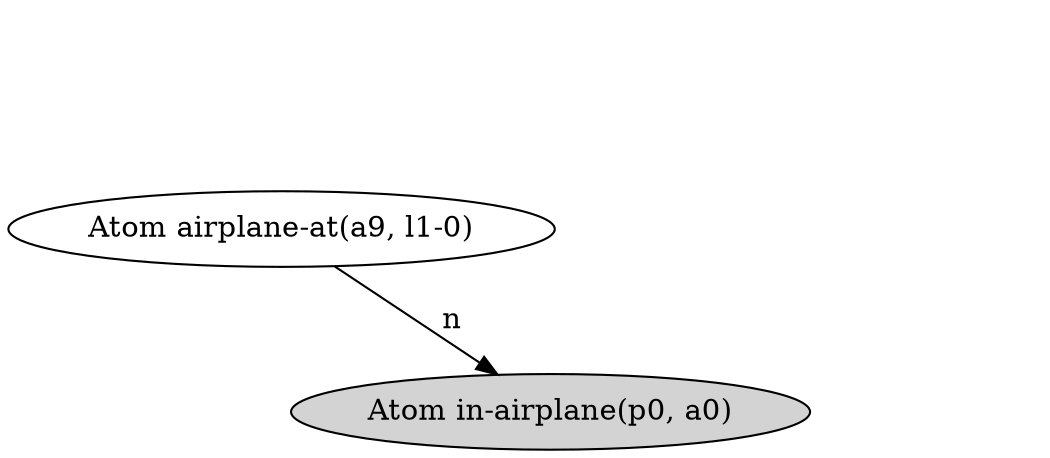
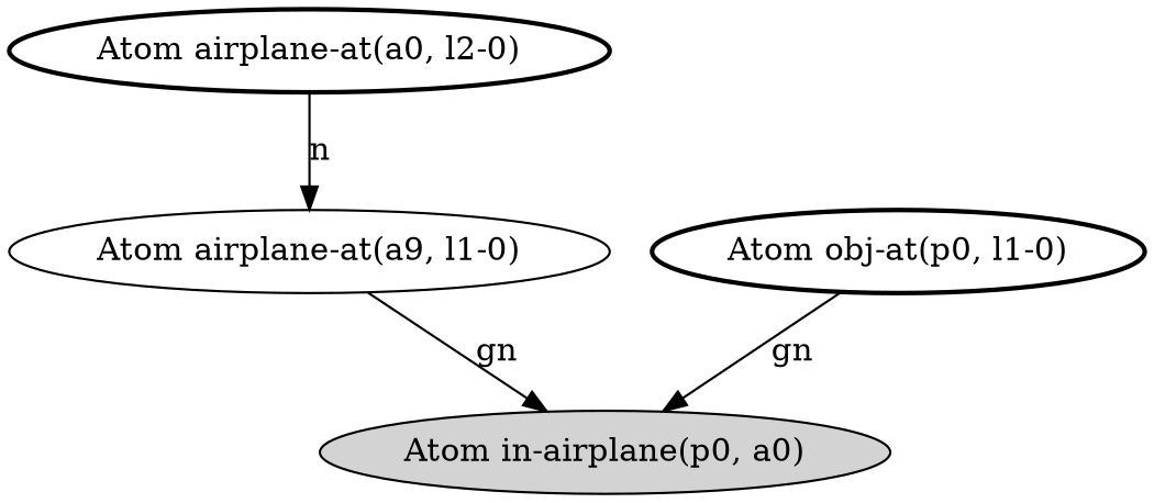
  digraph {
    node [style=bold]
    n1 [label="Atom in-airplane(p0, a0)" style=filled]
    n2 [label="Atom airplane-at(a9, l1-0)" style=""]
-   n2 -> n1 [label=n]
+   n3 [label="Atom airplane-at(a0, l2-0)"]
+   n4 [label="Atom obj-at(p0, l1-0)"]
+   n2 -> n1 [label=gn]
+   n3 -> n2 [label=n]
+   n4 -> n1 [label=gn]
  }
